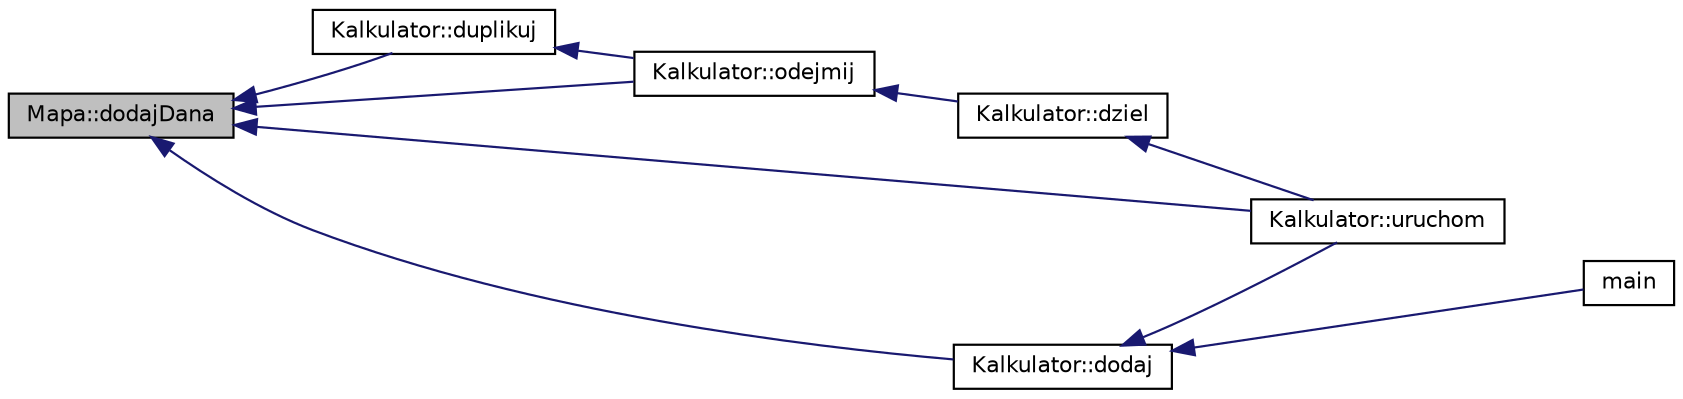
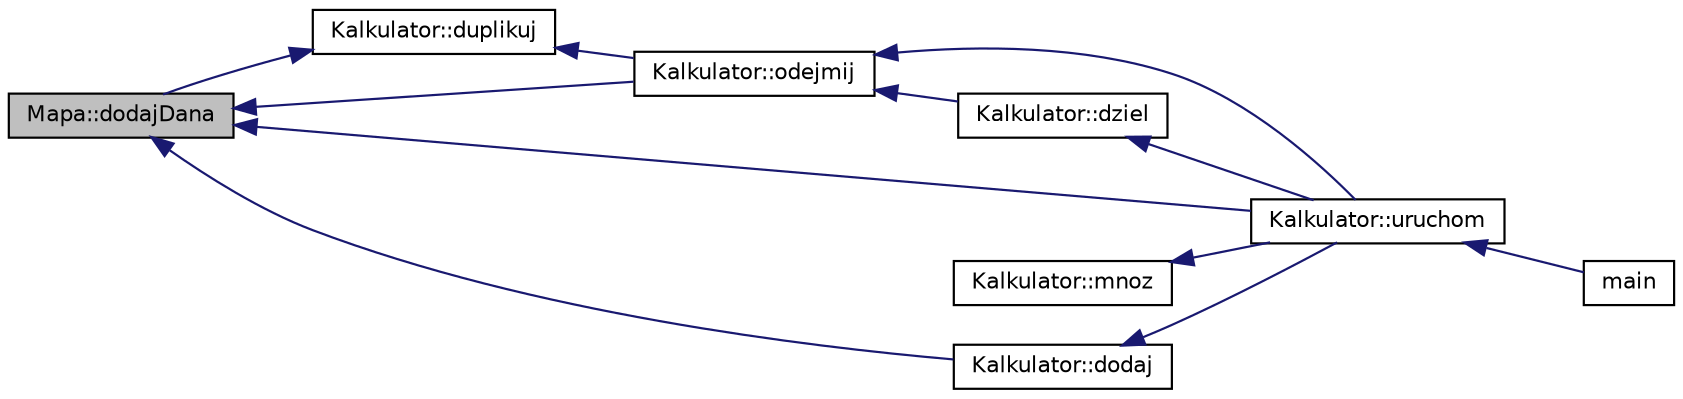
  digraph {
    rankdir=LR
    node [color=black fillcolor=white fontname=Helvetica fontsize=10 shape=record style=filled]
    edge [color=midnightblue dir=back fontname=Helvetica fontsize=10 labelfontname=Helvetica labelfontsize=10 style=solid]
    n1 [fillcolor=grey75 fontcolor=black height=0.2 label="Mapa::dodajDana" width=0.4]
    n2 [height=0.2 label="Kalkulator::duplikuj" width=0.4]
    n3 [height=0.2 label="Kalkulator::uruchom" width=0.4]
    n4 [height=0.2 label="Kalkulator::dodaj" width=0.4]
    n5 [height=0.2 label="Kalkulator::odejmij" width=0.4]
    n6 [height=0.2 label=main width=0.4]
    n7 [height=0.2 label="Kalkulator::dziel" width=0.4]
-   n1 -> n2
+   n8 [height=0.2 label="Kalkulator::mnoz" width=0.4]
+   n2 -> n1
    n1 -> n3
    n1 -> n4
    n1 -> n5
    n2 -> n5
-   n4 -> n6
+   n3 -> n6
    n4 -> n3
+   n5 -> n3
    n5 -> n7
    n7 -> n3
+   n8 -> n3
  }
